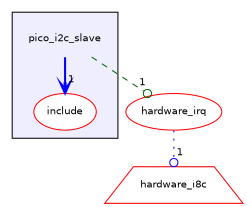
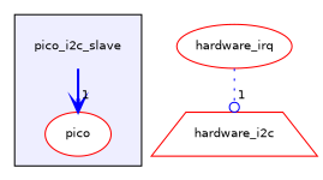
  digraph {
    compound=true
    node [fontname=Helvetica fontsize=10 shape=ellipse color=red fillcolor=white style=filled]
    edge [arrowhead=odot color=blue headlabel=1 labeldistance=1.5 labelfontname=Helvetica labelfontsize=10]
    n1 [label=pico_i2c_slave shape=plaintext color="" fillcolor="" style=""]
-   n2 [label=include]
+   n2 [label=pico]
    n3 [label=hardware_irq]
-   n4 [label=hardware_i8c shape=trapezium]
+   n4 [label=hardware_i2c shape=trapezium]
    subgraph cluster_1 {
      bgcolor="#eeeeff"
      pencolor=black
      n1
      n2
    }
    n1 -> n2 [arrowhead=vee style=bold]
-   n1 -> n3 [color=darkgreen style=dashed]
    n3 -> n4 [style=dotted]
  }
